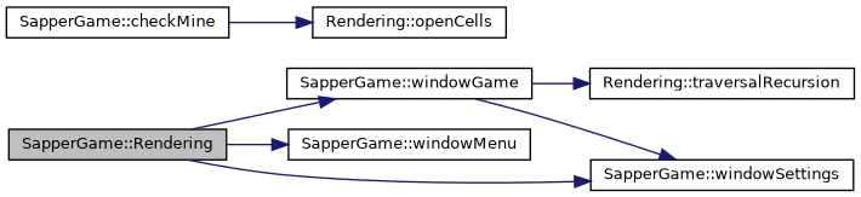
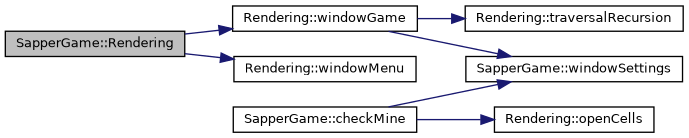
  digraph {
    rankdir=LR
    node [color=black fillcolor=white fontname=Helvetica fontsize=10 shape=record style=filled]
    edge [color=midnightblue fontname=Helvetica fontsize=10 labelfontname=Helvetica labelfontsize=10 style=solid]
    n1 [fillcolor=grey75 fontcolor=black height=0.2 label="SapperGame::Rendering" width=0.4]
-   n2 [height=0.2 label="SapperGame::windowGame" width=0.4]
-   n3 [height=0.2 label="SapperGame::windowMenu" width=0.4]
+   n2 [height=0.2 label="Rendering::windowGame" width=0.4]
+   n3 [height=0.2 label="Rendering::windowMenu" width=0.4]
    n4 [height=0.2 label="SapperGame::windowSettings" width=0.4]
    n5 [height=0.2 label="Rendering::traversalRecursion" width=0.4]
    n6 [height=0.2 label="SapperGame::checkMine" width=0.4]
    n7 [height=0.2 label="Rendering::openCells" width=0.4]
    n1 -> n2
    n1 -> n3
-   n1 -> n4
+   n6 -> n4
    n2 -> n4
    n2 -> n5
    n6 -> n7
  }
